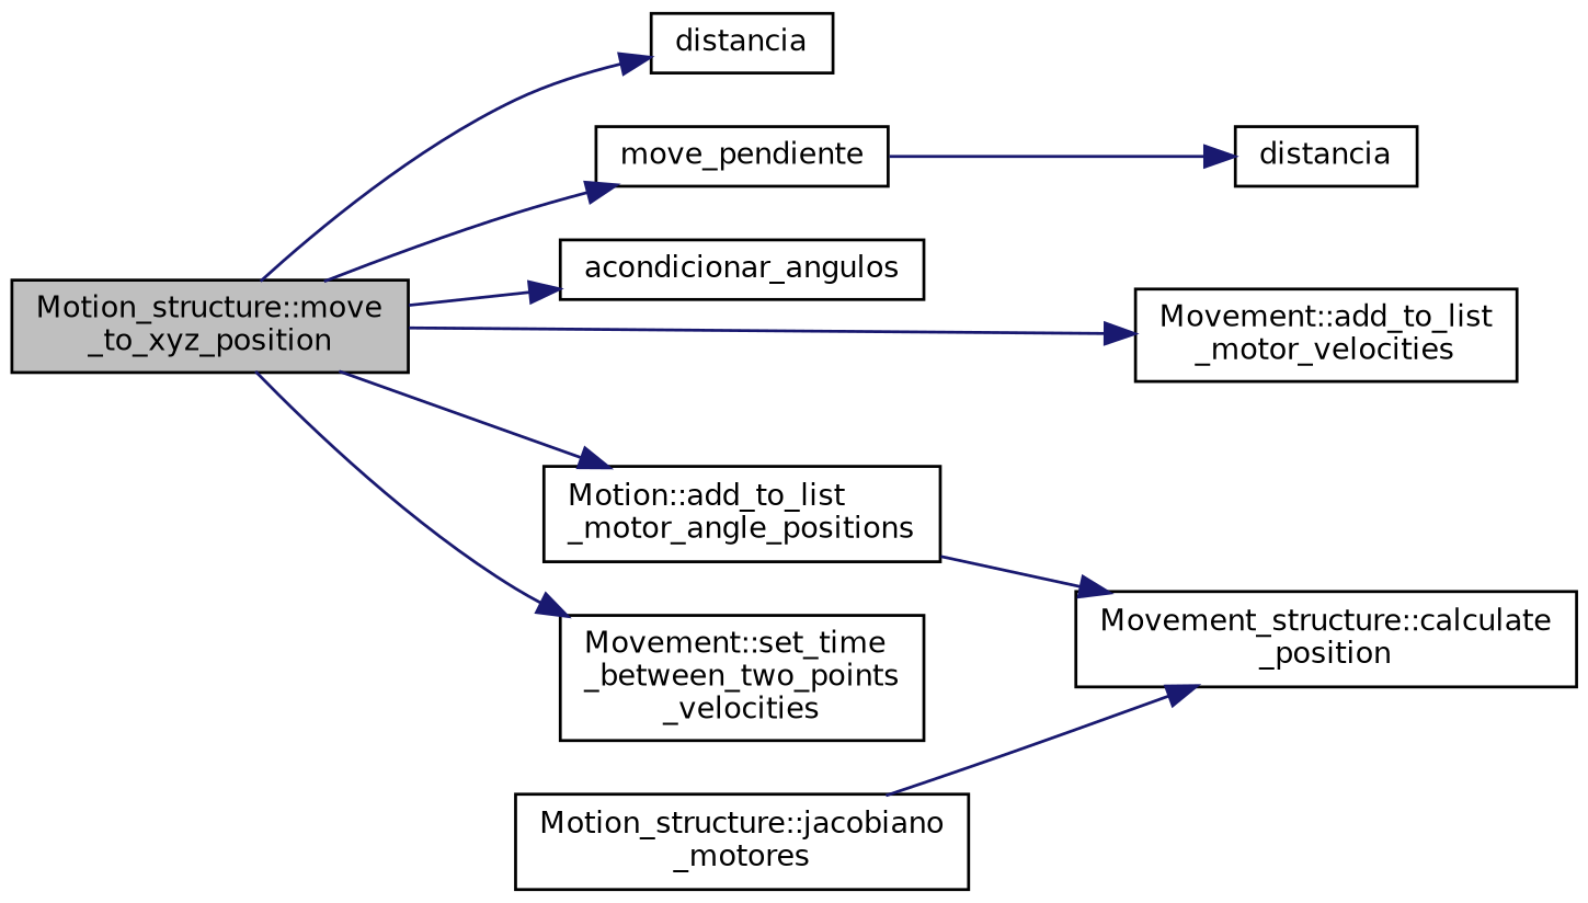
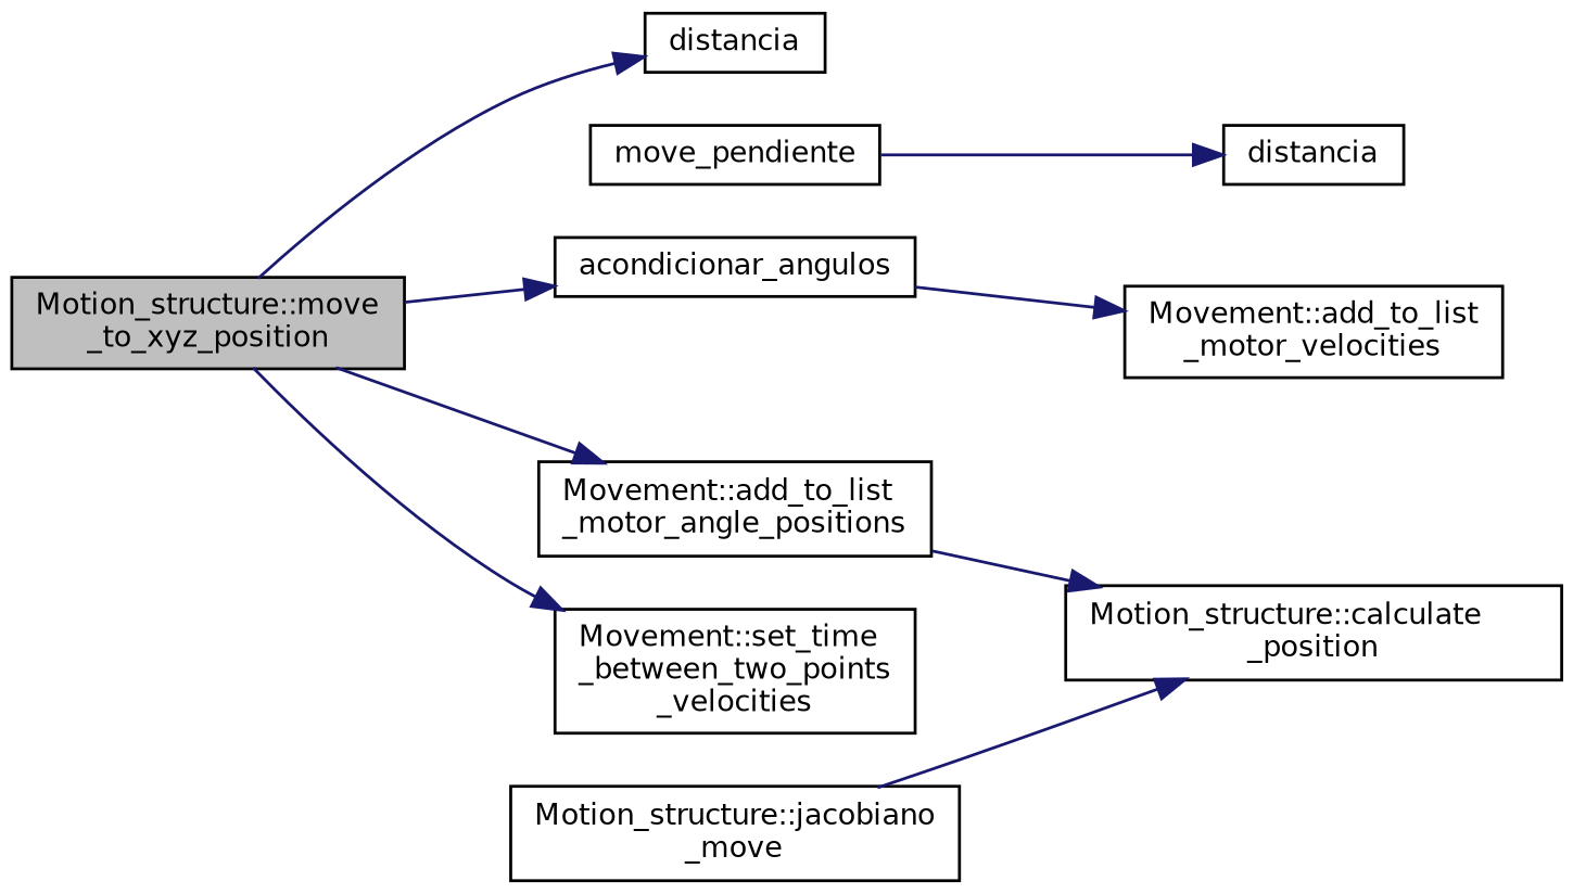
  digraph {
    rankdir=LR
    node [color=black fillcolor=white fontname=Helvetica fontsize=10 shape=record style=filled]
    edge [color=midnightblue fontname=Helvetica fontsize=10 labelfontname=Helvetica labelfontsize=10 style=solid]
    n1 [fillcolor=grey75 fontcolor=black height=0.2 label="Motion_structure::move\l_to_xyz_position" width=0.4]
    n2 [height=0.2 label=distancia width=0.4]
    n3 [height=0.2 label=move_pendiente width=0.4]
    n4 [height=0.2 label=acondicionar_angulos width=0.4]
-   n5 [height=0.2 label="Motion::add_to_list\l_motor_angle_positions" width=0.4]
+   n5 [height=0.2 label="Movement::add_to_list\l_motor_angle_positions" width=0.4]
    n6 [height=0.2 label="Movement::add_to_list\l_motor_velocities" width=0.4]
    n7 [height=0.2 label="Movement::set_time\l_between_two_points\l_velocities" width=0.4]
    n8 [height=0.2 label=distancia width=0.4]
-   n9 [height=0.2 label="Motion_structure::jacobiano\l_motores" width=0.4]
-   n10 [height=0.2 label="Movement_structure::calculate\l_position" width=0.4]
+   n9 [height=0.2 label="Motion_structure::jacobiano\l_move" width=0.4]
+   n10 [height=0.2 label="Motion_structure::calculate\l_position" width=0.4]
    n1 -> n2
-   n1 -> n3
    n1 -> n4
    n1 -> n5
-   n1 -> n6
+   n4 -> n6
    n1 -> n7
    n3 -> n8
    n5 -> n10
    n9 -> n10
  }
